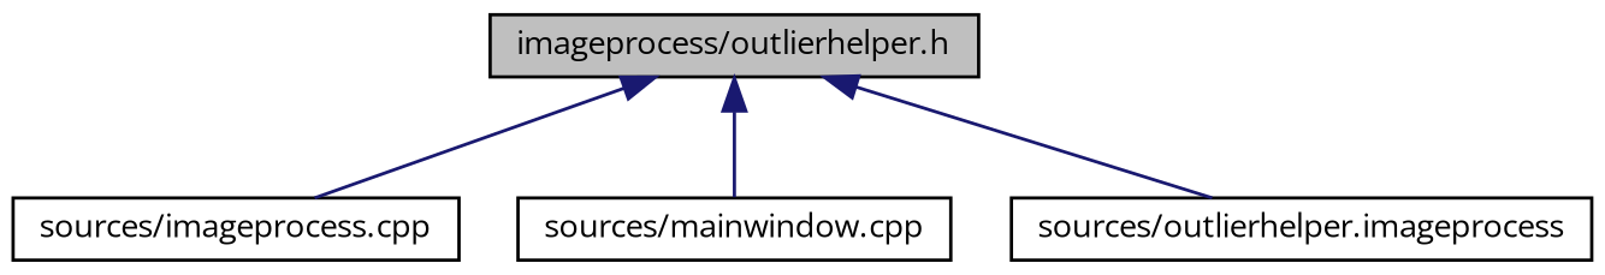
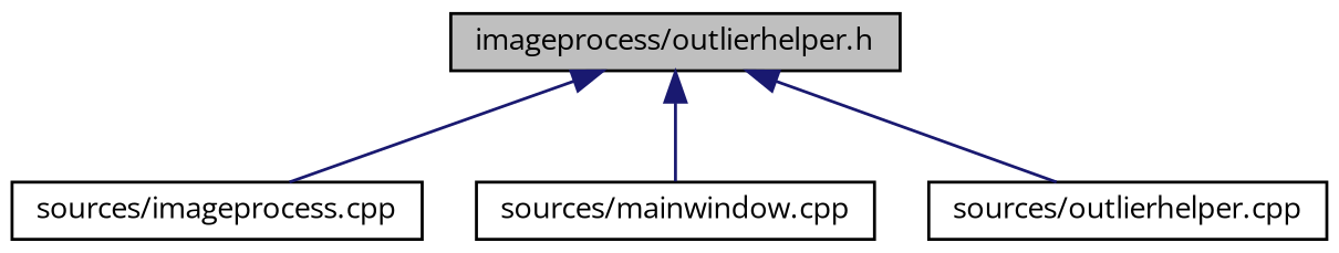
  digraph {
    fontname="Open Sans"
    node [color=black fillcolor=white fontname="Open Sans" fontsize=10 shape=record style=filled]
    edge [color=midnightblue dir=back fontname="Open Sans" fontsize=10 labelfontname=Helvetica labelfontsize=10 style=solid]
    n1 [fillcolor=grey75 fontcolor=black height=0.2 label="imageprocess/outlierhelper.h" width=0.4]
    n2 [height=0.2 label="sources/imageprocess.cpp" width=0.4]
    n3 [height=0.2 label="sources/mainwindow.cpp" width=0.4]
-   n4 [height=0.2 label="sources/outlierhelper.imageprocess" width=0.4]
+   n4 [height=0.2 label="sources/outlierhelper.cpp" width=0.4]
    n1 -> n2
    n1 -> n3
    n1 -> n4
  }
